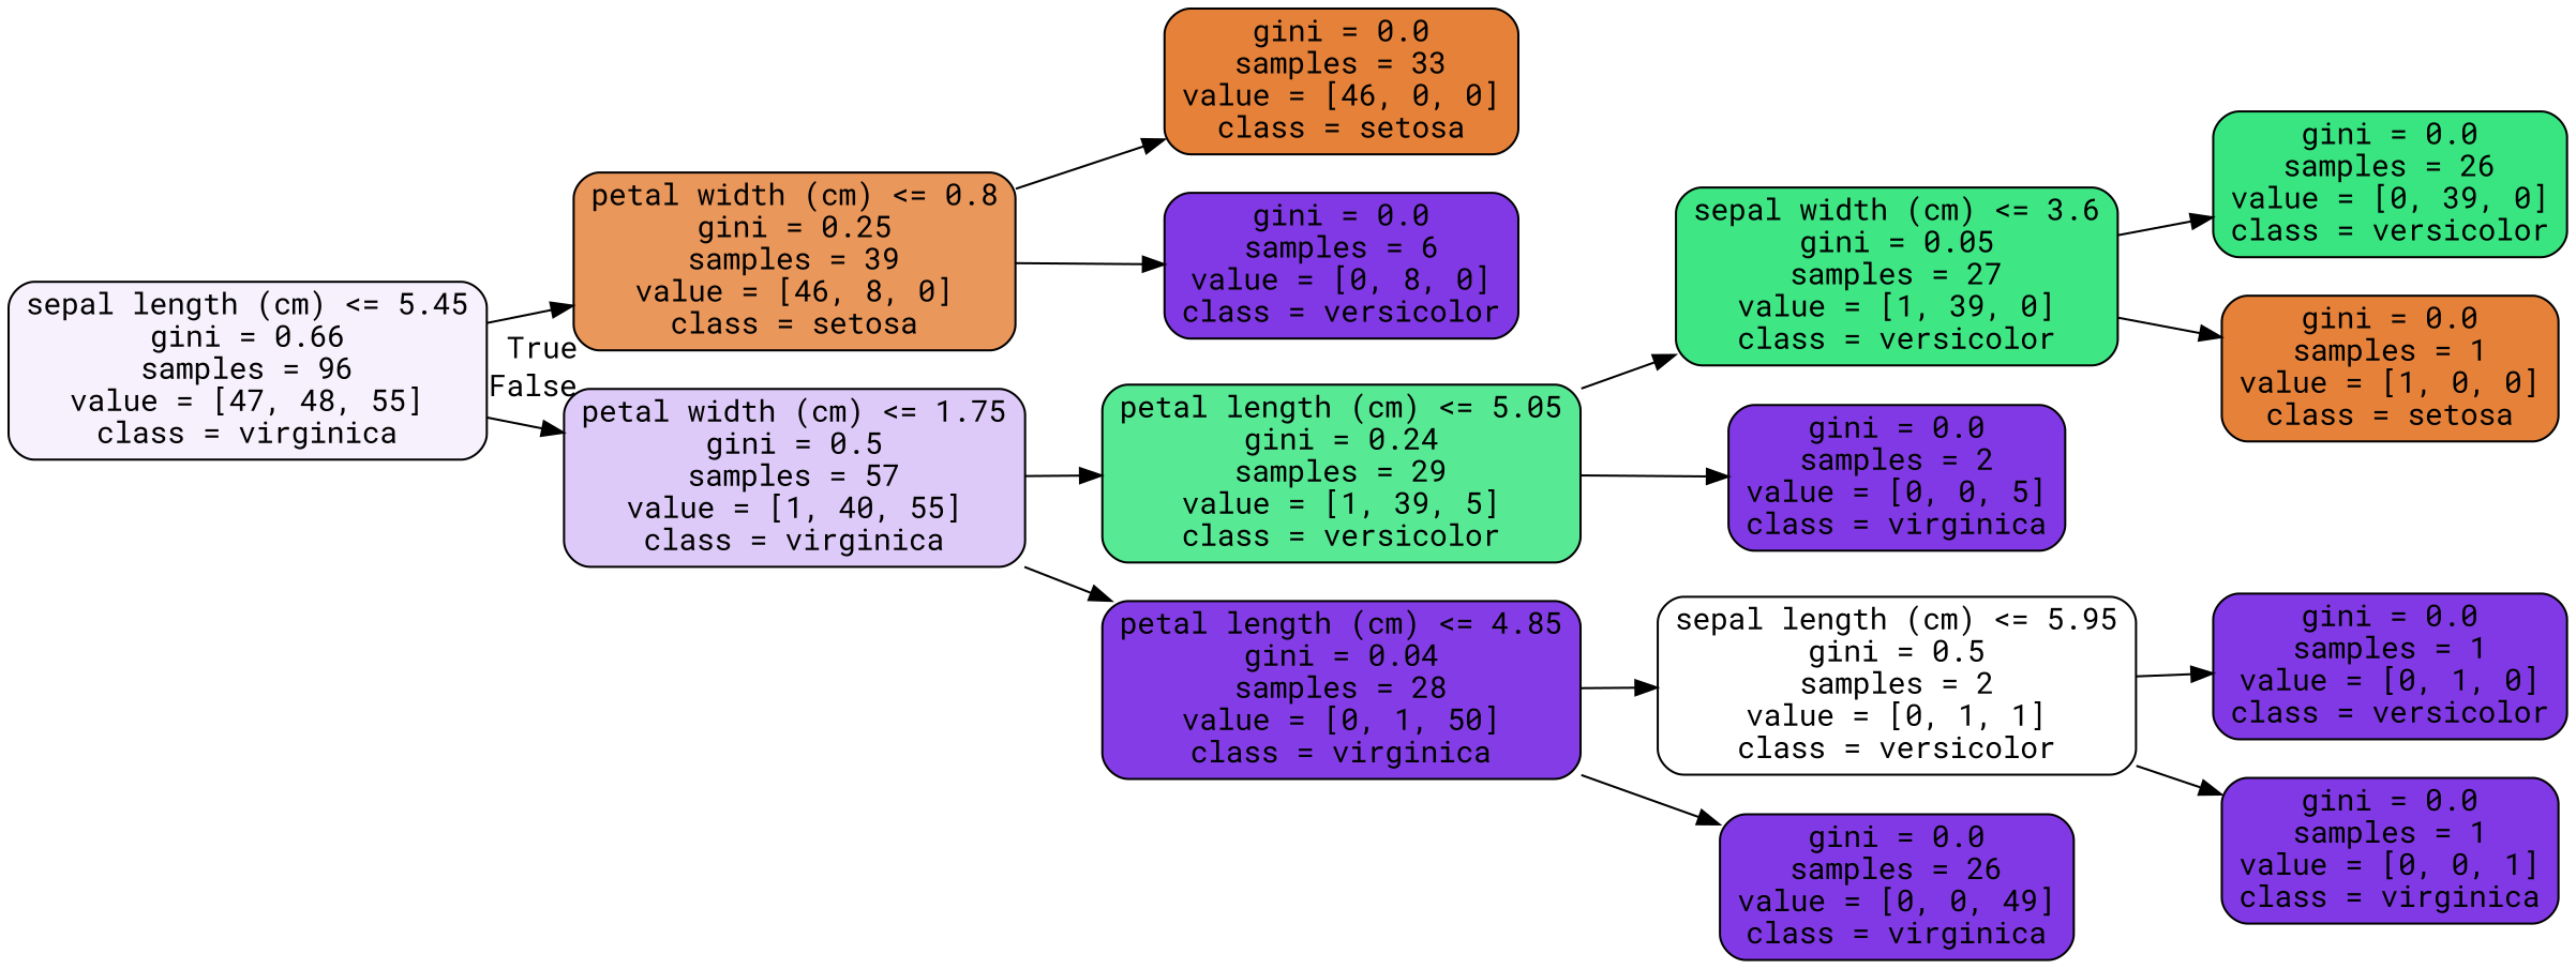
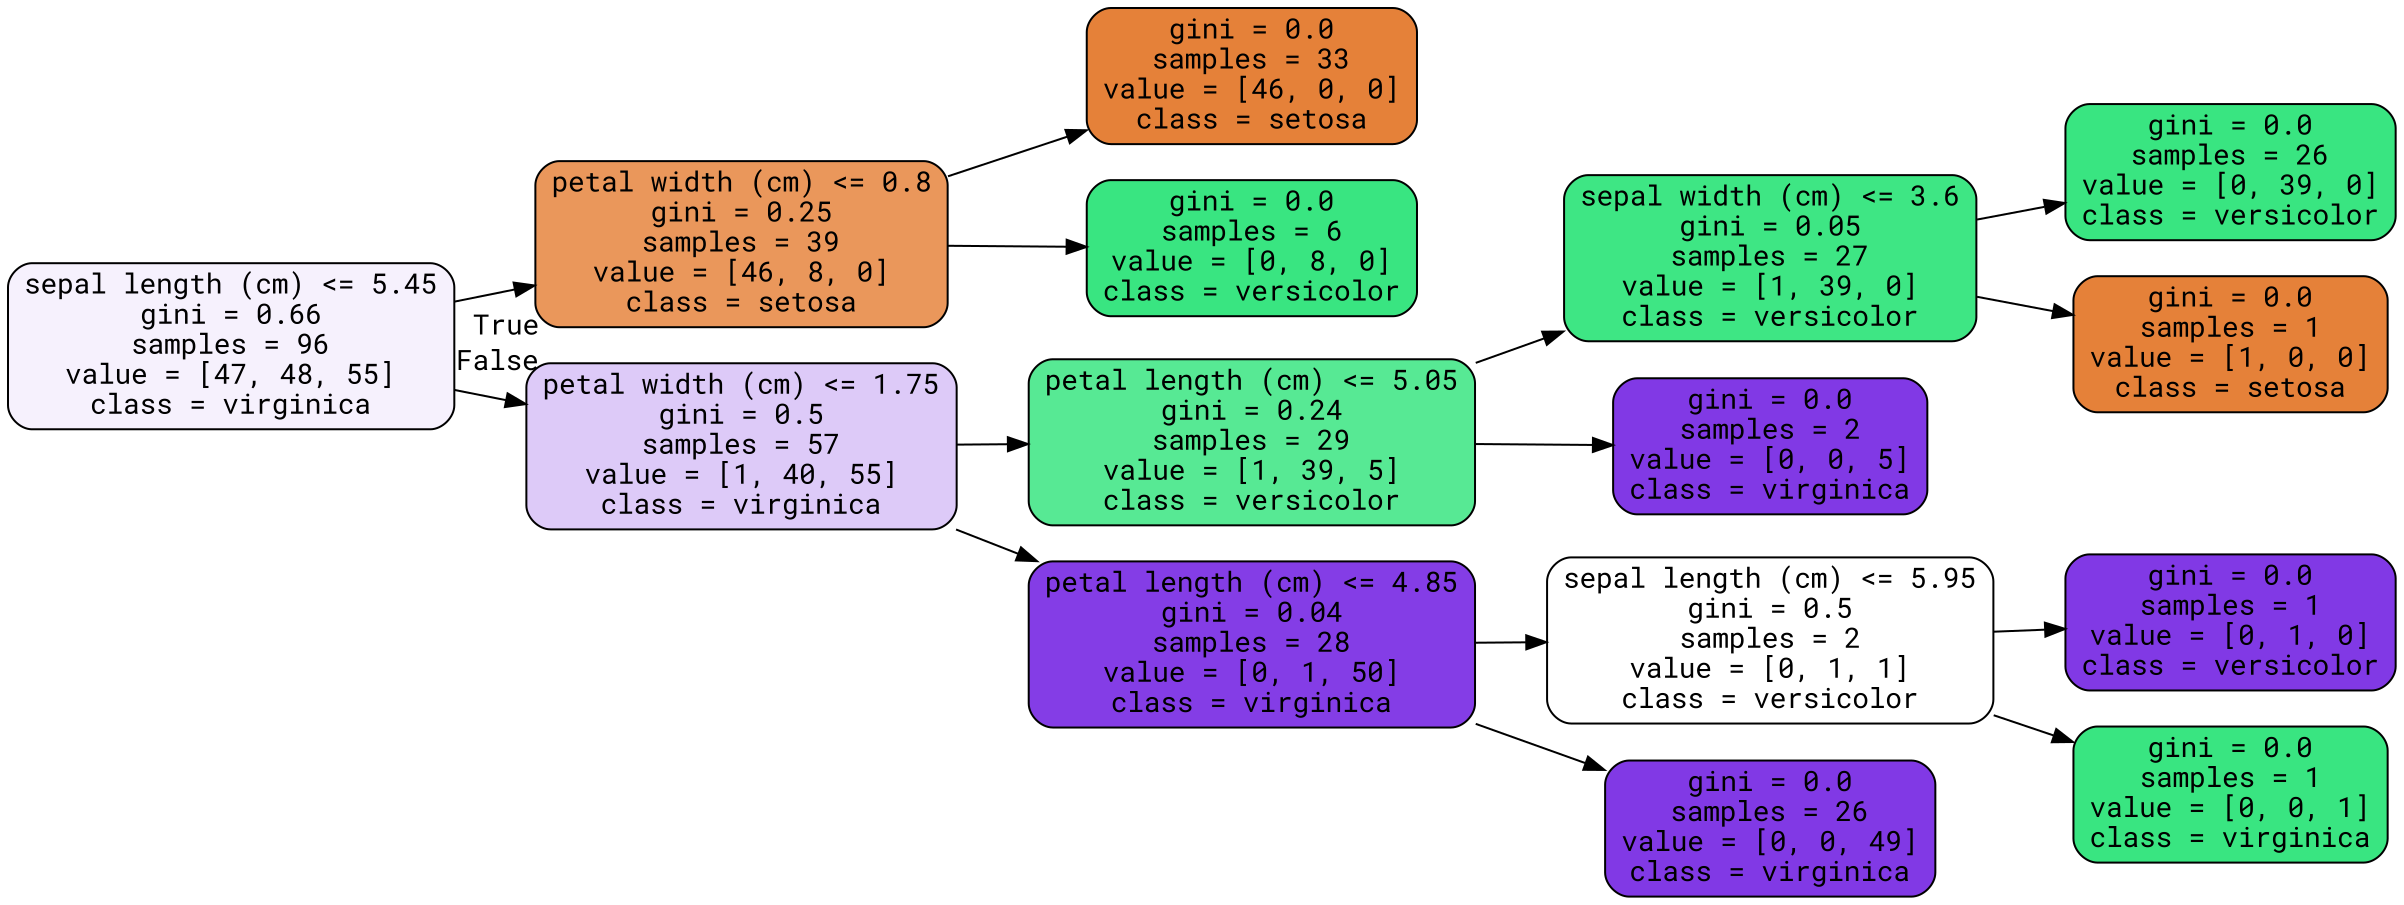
  digraph {
    fontname="Roboto Mono"
    rankdir=LR
    node [color=black fillcolor="#8139e5" fontname="Roboto Mono" shape=box style="filled, rounded"]
    edge [fontname="Roboto Mono"]
    n1 [fillcolor="#f6f1fd" label="sepal length (cm) <= 5.45\ngini = 0.66\nsamples = 96\nvalue = [47, 48, 55]\nclass = virginica"]
    n2 [fillcolor="#ea975b" label="petal width (cm) <= 0.8\ngini = 0.25\nsamples = 39\nvalue = [46, 8, 0]\nclass = setosa"]
    n3 [fillcolor="#ddcaf8" label="petal width (cm) <= 1.75\ngini = 0.5\nsamples = 57\nvalue = [1, 40, 55]\nclass = virginica"]
    n4 [fillcolor="#e58139" label="gini = 0.0\nsamples = 33\nvalue = [46, 0, 0]\nclass = setosa"]
-   n5 [label="gini = 0.0\nsamples = 6\nvalue = [0, 8, 0]\nclass = versicolor"]
+   n5 [fillcolor="#39e581" label="gini = 0.0\nsamples = 6\nvalue = [0, 8, 0]\nclass = versicolor"]
    n6 [fillcolor="#57e994" label="petal length (cm) <= 5.05\ngini = 0.24\nsamples = 29\nvalue = [1, 39, 5]\nclass = versicolor"]
    n7 [fillcolor="#843de6" label="petal length (cm) <= 4.85\ngini = 0.04\nsamples = 28\nvalue = [0, 1, 50]\nclass = virginica"]
    n8 [fillcolor="#3ee684" label="sepal width (cm) <= 3.6\ngini = 0.05\nsamples = 27\nvalue = [1, 39, 0]\nclass = versicolor"]
    n9 [label="gini = 0.0\nsamples = 2\nvalue = [0, 0, 5]\nclass = virginica"]
    n10 [fillcolor="#ffffff" label="sepal length (cm) <= 5.95\ngini = 0.5\nsamples = 2\nvalue = [0, 1, 1]\nclass = versicolor"]
    n11 [label="gini = 0.0\nsamples = 26\nvalue = [0, 0, 49]\nclass = virginica"]
    n12 [fillcolor="#39e581" label="gini = 0.0\nsamples = 26\nvalue = [0, 39, 0]\nclass = versicolor"]
    n13 [fillcolor="#e58139" label="gini = 0.0\nsamples = 1\nvalue = [1, 0, 0]\nclass = setosa"]
    n14 [label="gini = 0.0\nsamples = 1\nvalue = [0, 1, 0]\nclass = versicolor"]
-   n15 [label="gini = 0.0\nsamples = 1\nvalue = [0, 0, 1]\nclass = virginica"]
+   n15 [fillcolor="#39e581" label="gini = 0.0\nsamples = 1\nvalue = [0, 0, 1]\nclass = virginica"]
    n1 -> n2 [headlabel=True labelangle=45 labeldistance=2.5]
    n1 -> n3 [headlabel=False labelangle=-45 labeldistance=2.5]
    n2 -> n4
    n2 -> n5
    n3 -> n6
    n3 -> n7
    n6 -> n8
    n6 -> n9
    n7 -> n10
    n7 -> n11
    n8 -> n12
    n8 -> n13
    n10 -> n14
    n10 -> n15
  }
